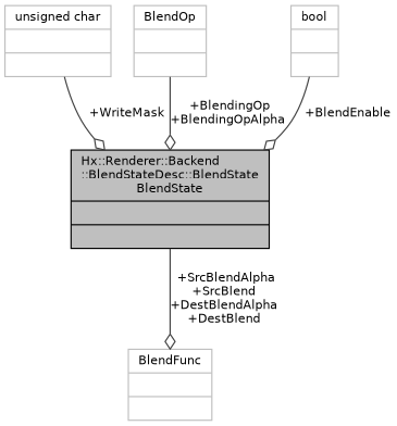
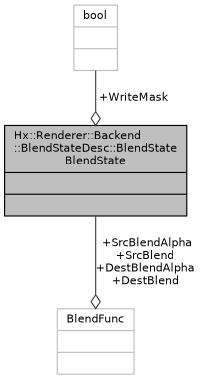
  digraph {
    node [color=grey75 fillcolor=white fontname=Helvetica fontsize=10 shape=record style=filled]
    edge [arrowhead=odiamond color=grey25 fontname=Helvetica fontsize=10 labelfontname=Helvetica labelfontsize=10 style=solid]
    n1 [color=black fillcolor=grey75 fontcolor=black height=0.2 label="{Hx::Renderer::Backend\l::BlendStateDesc::BlendState\lBlendState\n||}" width=0.4]
    n2 [height=0.2 label="{BlendFunc\n||}" width=0.4]
-   n3 [height=0.2 label="{unsigned char\n||}" width=0.4]
-   n4 [height=0.2 label="{BlendOp\n||}" width=0.4]
    n5 [height=0.2 label="{bool\n||}" width=0.4]
    n1 -> n2 [label=" +SrcBlendAlpha\n+SrcBlend\n+DestBlendAlpha\n+DestBlend"]
-   n3 -> n1 [label=" +WriteMask"]
-   n4 -> n1 [label=" +BlendingOp\n+BlendingOpAlpha"]
-   n5 -> n1 [label=" +BlendEnable"]
+   n5 -> n1 [label=" +WriteMask"]
  }
